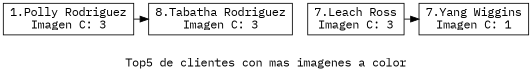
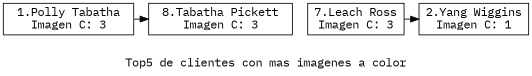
  digraph {
    fontname="IBM Plex Mono"
    label="Top5 de clientes con mas imagenes a color"
    node [fontname="IBM Plex Mono" shape=box]
    edge [fontname="IBM Plex Mono"]
-   n1 [label="1.Polly Rodriguez\nImagen C: 3"]
-   n2 [label="8.Tabatha Rodriguez\nImagen C: 3"]
+   n1 [label="1.Polly Tabatha\nImagen C: 3"]
+   n2 [label="8.Tabatha Pickett\nImagen C: 3"]
    n3 [label="7.Leach Ross\nImagen C: 3"]
-   n4 [label="7.Yang Wiggins\nImagen C: 1"]
+   n4 [label="2.Yang Wiggins\nImagen C: 1"]
    subgraph sub_1 {
      rank=same
      n1
      n2
      n3
      n4
    }
    n1 -> n2
    n3 -> n4
  }
